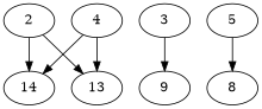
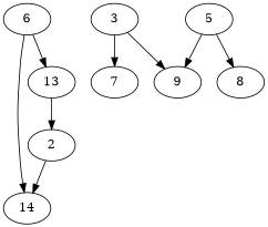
  digraph {
    n1 [label=14]
    2
    n3 [label=13]
    3
+   7
    9
-   6 [label=4]
+   6
    5
    8
    2 -> n1
-   2 -> n3
+   n3 -> 2
+   3 -> 7
    3 -> 9
    6 -> n1
    6 -> n3
+   5 -> 9
    5 -> 8
  }
